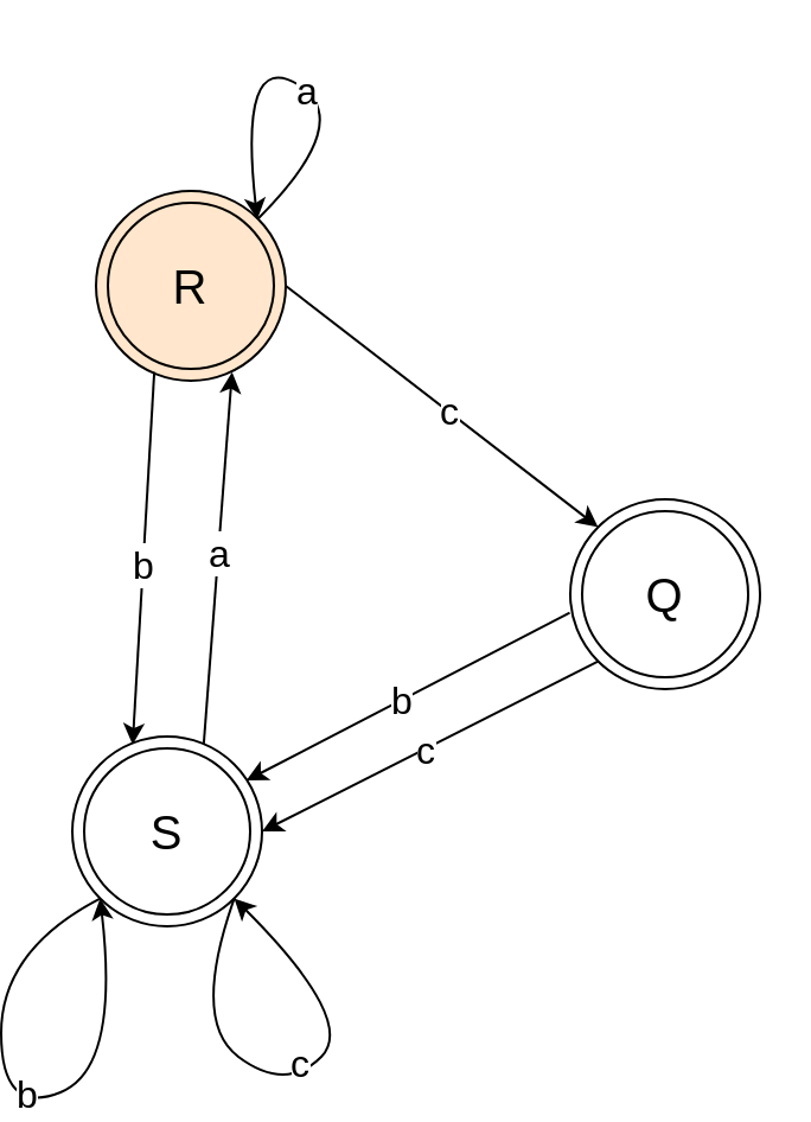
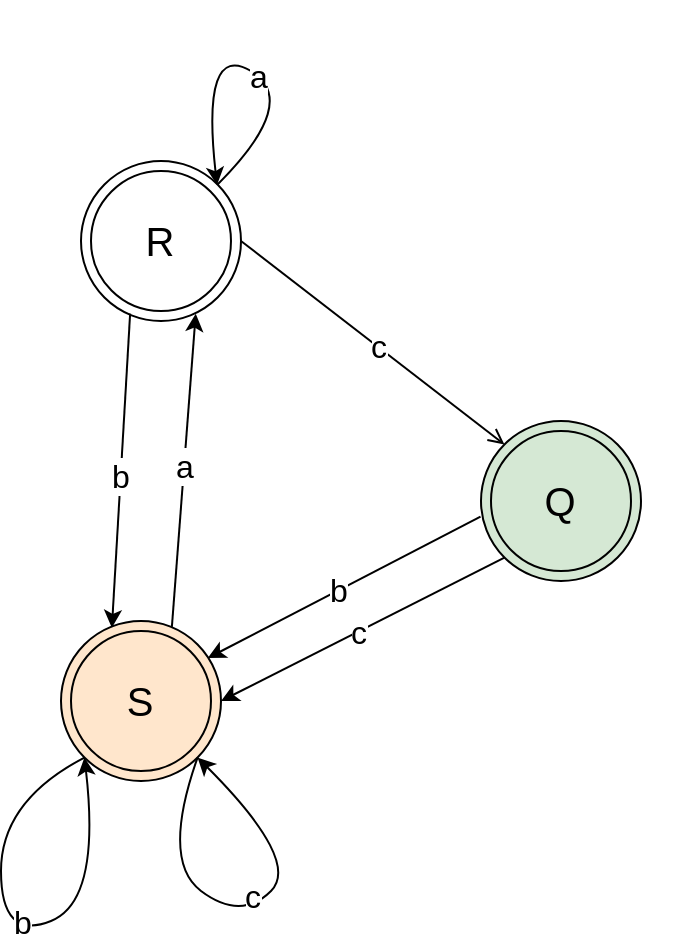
  <mxCell id="0" />
  <mxCell id="1" parent="0" />
  <mxCell id="2" value="" style="group" parent="1" vertex="1" connectable="0"><mxGeometry x="20" y="310" width="80" height="80" as="geometry" /></mxCell>
- <mxCell id="3" value="S" style="ellipse;whiteSpace=wrap;html=1;aspect=fixed;fontSize=20;" parent="2" vertex="1"><mxGeometry width="80" height="80" as="geometry" /></mxCell>
+ <mxCell id="3" value="S" style="ellipse;whiteSpace=wrap;html=1;aspect=fixed;fontSize=20;fillColor=#ffe6cc;" parent="2" vertex="1"><mxGeometry width="80" height="80" as="geometry" /></mxCell>
  <mxCell id="4" value="" style="curved=1;endArrow=classic;html=1;exitX=0;exitY=1;exitDx=0;exitDy=0;entryX=0;entryY=1;entryDx=0;entryDy=0;" parent="2" source="3" target="3" edge="1"><mxGeometry width="50" height="50" relative="1" as="geometry"><mxPoint y="140" as="sourcePoint" /><mxPoint x="10" y="70" as="targetPoint" /><Array as="points"><mxPoint x="-30" y="90" /><mxPoint x="-30" y="160" /><mxPoint x="20" y="140" /></Array></mxGeometry></mxCell>
  <mxCell id="5" value="b" style="edgeLabel;html=1;align=center;verticalAlign=middle;resizable=0;points=[];fontSize=16;" parent="4" vertex="1" connectable="0"><mxGeometry x="0.069" y="5" relative="1" as="geometry"><mxPoint as="offset" /></mxGeometry></mxCell>
  <mxCell id="6" value="" style="curved=1;endArrow=classic;html=1;entryX=1;entryY=1;entryDx=0;entryDy=0;exitX=1;exitY=1;exitDx=0;exitDy=0;" parent="2" source="3" target="3" edge="1"><mxGeometry width="50" height="50" relative="1" as="geometry"><mxPoint x="70" y="68" as="sourcePoint" /><mxPoint x="50" y="100" as="targetPoint" /><Array as="points"><mxPoint x="50" y="120" /><mxPoint x="90" y="150" /><mxPoint x="120" y="120" /></Array></mxGeometry></mxCell>
  <mxCell id="7" value="c" style="edgeLabel;html=1;align=center;verticalAlign=middle;resizable=0;points=[];fontSize=16;" parent="6" vertex="1" connectable="0"><mxGeometry x="0.069" y="5" relative="1" as="geometry"><mxPoint as="offset" /></mxGeometry></mxCell>
  <mxCell id="8" value="" style="ellipse;whiteSpace=wrap;html=1;aspect=fixed;fillColor=none;" parent="2" vertex="1"><mxGeometry x="5" y="5" width="70" height="70" as="geometry" /></mxCell>
  <mxCell id="9" value="" style="group" parent="1" vertex="1" connectable="0"><mxGeometry x="30" y="80" width="80" height="80" as="geometry" /></mxCell>
- <mxCell id="10" value="R" style="ellipse;whiteSpace=wrap;html=1;aspect=fixed;fontSize=20;fillColor=#ffe6cc;" parent="9" vertex="1"><mxGeometry width="80" height="80" as="geometry" /></mxCell>
+ <mxCell id="10" value="R" style="ellipse;whiteSpace=wrap;html=1;aspect=fixed;fontSize=20;" parent="9" vertex="1"><mxGeometry width="80" height="80" as="geometry" /></mxCell>
  <mxCell id="11" value="" style="ellipse;whiteSpace=wrap;html=1;aspect=fixed;fillColor=none;" parent="9" vertex="1"><mxGeometry x="5" y="5" width="70" height="70" as="geometry" /></mxCell>
  <mxCell id="12" value="" style="group" parent="1" vertex="1" connectable="0"><mxGeometry x="230" y="210" width="80" height="80" as="geometry" /></mxCell>
- <mxCell id="13" value="Q" style="ellipse;whiteSpace=wrap;html=1;aspect=fixed;fontSize=20;" parent="12" vertex="1"><mxGeometry width="80" height="80" as="geometry" /></mxCell>
+ <mxCell id="13" value="Q" style="ellipse;whiteSpace=wrap;html=1;aspect=fixed;fontSize=20;fillColor=#d5e8d4;" parent="12" vertex="1"><mxGeometry width="80" height="80" as="geometry" /></mxCell>
  <mxCell id="14" value="" style="ellipse;whiteSpace=wrap;html=1;aspect=fixed;fillColor=none;" parent="12" vertex="1"><mxGeometry x="5" y="5" width="70" height="70" as="geometry" /></mxCell>
- <mxCell id="15" style="edgeStyle=none;html=1;exitX=1;exitY=0.5;exitDx=0;exitDy=0;entryX=0;entryY=0;entryDx=0;entryDy=0;fontSize=16;" parent="1" source="10" target="13" edge="1"><mxGeometry relative="1" as="geometry"><mxPoint x="-112" y="262" as="sourcePoint" /><mxPoint x="82" y="158" as="targetPoint" /></mxGeometry></mxCell>
+ <mxCell id="15" style="edgeStyle=none;html=1;exitX=1;exitY=0.5;exitDx=0;exitDy=0;entryX=0;entryY=0;entryDx=0;entryDy=0;fontSize=16;endArrow=open;" parent="1" source="10" target="13" edge="1"><mxGeometry relative="1" as="geometry"><mxPoint x="-112" y="262" as="sourcePoint" /><mxPoint x="82" y="158" as="targetPoint" /></mxGeometry></mxCell>
  <mxCell id="16" value="&lt;font style=&quot;font-size: 16px;&quot;&gt;c&lt;/font&gt;" style="edgeLabel;html=1;align=center;verticalAlign=middle;resizable=0;points=[];" parent="15" vertex="1" connectable="0"><mxGeometry x="0.035" relative="1" as="geometry"><mxPoint as="offset" /></mxGeometry></mxCell>
  <mxCell id="17" style="edgeStyle=none;html=1;exitX=-0.003;exitY=0.597;exitDx=0;exitDy=0;fontSize=16;exitPerimeter=0;entryX=0.917;entryY=0.232;entryDx=0;entryDy=0;entryPerimeter=0;" parent="1" source="13" target="3" edge="1"><mxGeometry relative="1" as="geometry"><mxPoint x="-104" y="310" as="sourcePoint" /><mxPoint x="110" y="320" as="targetPoint" /></mxGeometry></mxCell>
  <mxCell id="18" value="&lt;font style=&quot;font-size: 16px;&quot;&gt;b&lt;/font&gt;" style="edgeLabel;html=1;align=center;verticalAlign=middle;resizable=0;points=[];" parent="17" vertex="1" connectable="0"><mxGeometry x="0.035" relative="1" as="geometry"><mxPoint as="offset" /></mxGeometry></mxCell>
  <mxCell id="19" style="edgeStyle=none;html=1;exitX=0;exitY=1;exitDx=0;exitDy=0;entryX=1;entryY=0.5;entryDx=0;entryDy=0;fontSize=16;" parent="1" source="13" target="3" edge="1"><mxGeometry relative="1" as="geometry"><mxPoint x="-123" y="326" as="sourcePoint" /><mxPoint x="32" y="373" as="targetPoint" /></mxGeometry></mxCell>
  <mxCell id="20" value="&lt;font style=&quot;font-size: 16px;&quot;&gt;c&lt;/font&gt;" style="edgeLabel;html=1;align=center;verticalAlign=middle;resizable=0;points=[];" parent="19" vertex="1" connectable="0"><mxGeometry x="0.035" relative="1" as="geometry"><mxPoint as="offset" /></mxGeometry></mxCell>
  <mxCell id="21" style="edgeStyle=none;html=1;exitX=0.307;exitY=0.954;exitDx=0;exitDy=0;fontSize=16;entryX=0.318;entryY=0.043;entryDx=0;entryDy=0;entryPerimeter=0;exitPerimeter=0;" parent="1" source="10" target="3" edge="1"><mxGeometry relative="1" as="geometry"><mxPoint x="52" y="158" as="sourcePoint" /><mxPoint x="42" y="332" as="targetPoint" /></mxGeometry></mxCell>
  <mxCell id="22" value="&lt;font style=&quot;font-size: 16px;&quot;&gt;b&lt;/font&gt;" style="edgeLabel;html=1;align=center;verticalAlign=middle;resizable=0;points=[];" parent="21" vertex="1" connectable="0"><mxGeometry x="0.035" relative="1" as="geometry"><mxPoint as="offset" /></mxGeometry></mxCell>
  <mxCell id="23" style="edgeStyle=none;html=1;exitX=0.693;exitY=0.037;exitDx=0;exitDy=0;fontSize=16;entryX=0.717;entryY=0.954;entryDx=0;entryDy=0;exitPerimeter=0;entryPerimeter=0;" parent="1" source="3" target="10" edge="1"><mxGeometry relative="1" as="geometry"><mxPoint x="-112" y="262" as="sourcePoint" /><mxPoint x="40" y="130" as="targetPoint" /></mxGeometry></mxCell>
  <mxCell id="24" value="&lt;font style=&quot;font-size: 16px;&quot;&gt;a&lt;/font&gt;" style="edgeLabel;html=1;align=center;verticalAlign=middle;resizable=0;points=[];" parent="23" vertex="1" connectable="0"><mxGeometry x="0.035" relative="1" as="geometry"><mxPoint as="offset" /></mxGeometry></mxCell>
  <mxCell id="25" value="" style="curved=1;endArrow=classic;html=1;exitX=1;exitY=0;exitDx=0;exitDy=0;" parent="1" source="10" edge="1"><mxGeometry width="50" height="50" relative="1" as="geometry"><mxPoint x="90" y="50" as="sourcePoint" /><mxPoint x="98" y="92" as="targetPoint" /><Array as="points"><mxPoint x="140" y="50" /><mxPoint x="90" y="20" /></Array></mxGeometry></mxCell>
  <mxCell id="26" value="a" style="edgeLabel;html=1;align=center;verticalAlign=middle;resizable=0;points=[];fontSize=16;" parent="25" vertex="1" connectable="0"><mxGeometry x="-0.111" relative="1" as="geometry"><mxPoint as="offset" /></mxGeometry></mxCell>
